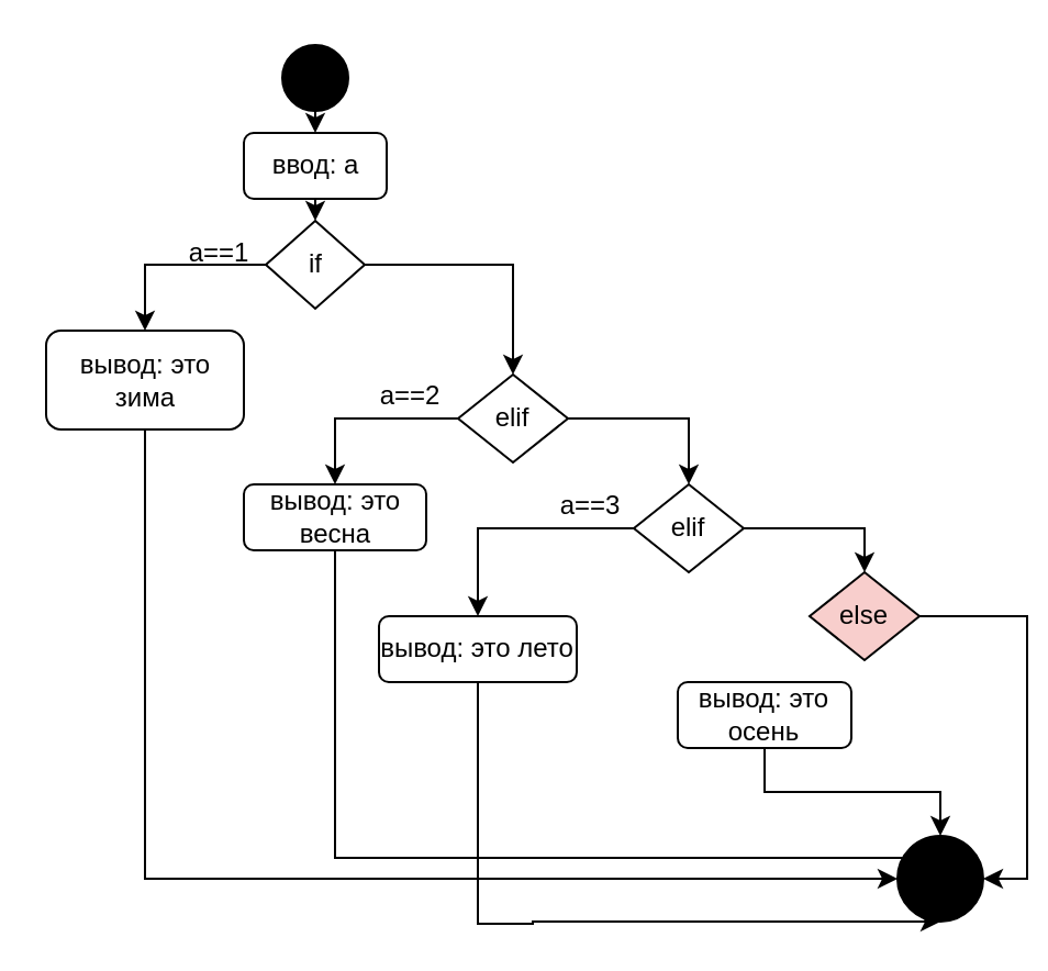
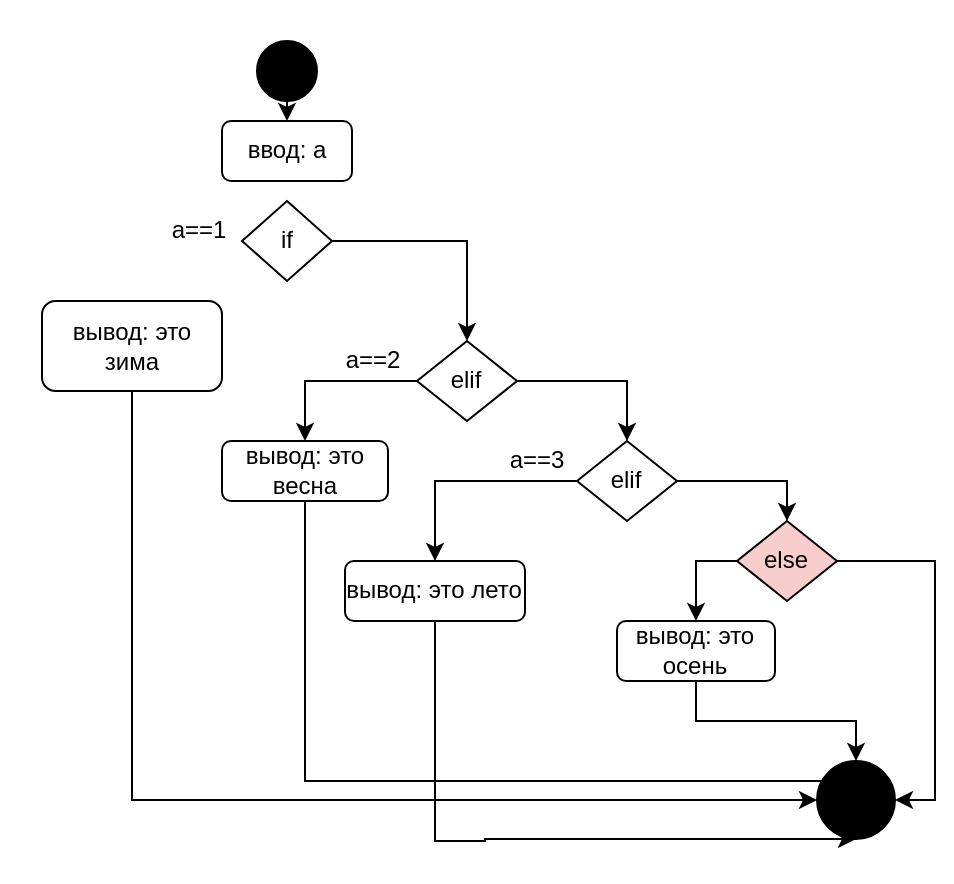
  <mxCell id="0" />
  <mxCell id="1" parent="0" />
  <mxCell id="2" style="edgeStyle=orthogonalEdgeStyle;rounded=0;orthogonalLoop=1;jettySize=auto;html=1;exitX=0.5;exitY=1;exitDx=0;exitDy=0;entryX=0.5;entryY=0;entryDx=0;entryDy=0;" edge="1" parent="1" source="3" target="5"><mxGeometry relative="1" as="geometry" /></mxCell>
  <mxCell id="3" value="" style="ellipse;whiteSpace=wrap;html=1;aspect=fixed;strokeColor=#000000;fillColor=#000000;" vertex="1" parent="1"><mxGeometry x="128" y="20" width="30" height="30" as="geometry" /></mxCell>
- <mxCell id="4" style="edgeStyle=orthogonalEdgeStyle;rounded=0;orthogonalLoop=1;jettySize=auto;html=1;exitX=0.5;exitY=1;exitDx=0;exitDy=0;entryX=0.5;entryY=0;entryDx=0;entryDy=0;" edge="1" parent="1" source="5" target="8"><mxGeometry relative="1" as="geometry" /></mxCell>
  <mxCell id="5" value="ввод: a" style="rounded=1;whiteSpace=wrap;html=1;strokeColor=#000000;fillColor=#FFFFFF;" vertex="1" parent="1"><mxGeometry x="110.5" y="60" width="65" height="30" as="geometry" /></mxCell>
- <mxCell id="6" style="edgeStyle=orthogonalEdgeStyle;rounded=0;orthogonalLoop=1;jettySize=auto;html=1;entryX=0.5;entryY=0;entryDx=0;entryDy=0;" edge="1" parent="1" source="8" target="10"><mxGeometry relative="1" as="geometry" /></mxCell>
  <mxCell id="7" style="edgeStyle=orthogonalEdgeStyle;rounded=0;orthogonalLoop=1;jettySize=auto;html=1;entryX=0.5;entryY=0;entryDx=0;entryDy=0;" edge="1" parent="1" source="8" target="14"><mxGeometry relative="1" as="geometry" /></mxCell>
  <mxCell id="8" value="if" style="rhombus;whiteSpace=wrap;html=1;strokeColor=#000000;fillColor=#FFFFFF;" vertex="1" parent="1"><mxGeometry x="120.5" y="100" width="45" height="40" as="geometry" /></mxCell>
  <mxCell id="9" style="edgeStyle=orthogonalEdgeStyle;rounded=0;orthogonalLoop=1;jettySize=auto;html=1;exitX=0.5;exitY=1;exitDx=0;exitDy=0;entryX=0;entryY=0.5;entryDx=0;entryDy=0;" edge="1" parent="1" source="10" target="29"><mxGeometry relative="1" as="geometry" /></mxCell>
  <mxCell id="10" value="вывод: это зима" style="rounded=1;whiteSpace=wrap;html=1;strokeColor=#000000;fillColor=#FFFFFF;" vertex="1" parent="1"><mxGeometry x="20.5" y="150" width="90" height="45" as="geometry" /></mxCell>
  <mxCell id="11" value="а==1" style="text;html=1;strokeColor=none;fillColor=none;align=center;verticalAlign=middle;whiteSpace=wrap;rounded=0;" vertex="1" parent="1"><mxGeometry x="77.5" y="110" width="43" height="10" as="geometry" /></mxCell>
  <mxCell id="12" style="edgeStyle=orthogonalEdgeStyle;rounded=0;orthogonalLoop=1;jettySize=auto;html=1;entryX=0.5;entryY=0;entryDx=0;entryDy=0;" edge="1" parent="1" source="14" target="16"><mxGeometry relative="1" as="geometry" /></mxCell>
  <mxCell id="13" style="edgeStyle=orthogonalEdgeStyle;rounded=0;orthogonalLoop=1;jettySize=auto;html=1;exitX=1;exitY=0.5;exitDx=0;exitDy=0;entryX=0.5;entryY=0;entryDx=0;entryDy=0;" edge="1" parent="1" source="14" target="20"><mxGeometry relative="1" as="geometry" /></mxCell>
  <mxCell id="14" value="elif" style="rhombus;whiteSpace=wrap;html=1;strokeColor=#000000;fillColor=#FFFFFF;" vertex="1" parent="1"><mxGeometry x="208" y="170" width="50" height="40" as="geometry" /></mxCell>
  <mxCell id="15" style="edgeStyle=orthogonalEdgeStyle;rounded=0;orthogonalLoop=1;jettySize=auto;html=1;exitX=0.5;exitY=1;exitDx=0;exitDy=0;entryX=0;entryY=1;entryDx=0;entryDy=0;" edge="1" parent="1" source="16" target="29"><mxGeometry relative="1" as="geometry"><Array as="points"><mxPoint x="152" y="390" /><mxPoint x="414" y="390" /></Array></mxGeometry></mxCell>
  <mxCell id="16" value="вывод: это весна" style="rounded=1;whiteSpace=wrap;html=1;strokeColor=#000000;fillColor=#FFFFFF;" vertex="1" parent="1"><mxGeometry x="110.5" y="220" width="83" height="30" as="geometry" /></mxCell>
  <mxCell id="17" value="а==2" style="text;html=1;align=center;verticalAlign=middle;resizable=0;points=[];autosize=1;strokeColor=none;fillColor=none;" vertex="1" parent="1"><mxGeometry x="160.5" y="165" width="50" height="30" as="geometry" /></mxCell>
  <mxCell id="18" style="edgeStyle=orthogonalEdgeStyle;rounded=0;orthogonalLoop=1;jettySize=auto;html=1;entryX=0.5;entryY=0;entryDx=0;entryDy=0;" edge="1" parent="1" source="20" target="22"><mxGeometry relative="1" as="geometry" /></mxCell>
  <mxCell id="19" style="edgeStyle=orthogonalEdgeStyle;rounded=0;orthogonalLoop=1;jettySize=auto;html=1;exitX=1;exitY=0.5;exitDx=0;exitDy=0;entryX=0.5;entryY=0;entryDx=0;entryDy=0;" edge="1" parent="1" source="20" target="26"><mxGeometry relative="1" as="geometry" /></mxCell>
  <mxCell id="20" value="elif" style="rhombus;whiteSpace=wrap;html=1;strokeColor=#000000;fillColor=#FFFFFF;" vertex="1" parent="1"><mxGeometry x="288" y="220" width="50" height="40" as="geometry" /></mxCell>
  <mxCell id="21" style="edgeStyle=orthogonalEdgeStyle;rounded=0;orthogonalLoop=1;jettySize=auto;html=1;exitX=0.5;exitY=1;exitDx=0;exitDy=0;entryX=0.5;entryY=1;entryDx=0;entryDy=0;" edge="1" parent="1" source="22" target="29"><mxGeometry relative="1" as="geometry"><Array as="points"><mxPoint x="242" y="420" /></Array></mxGeometry></mxCell>
  <mxCell id="22" value="вывод: это лето" style="rounded=1;whiteSpace=wrap;html=1;strokeColor=#000000;fillColor=#FFFFFF;" vertex="1" parent="1"><mxGeometry x="172" y="280" width="90" height="30" as="geometry" /></mxCell>
  <mxCell id="23" value="а==3" style="text;html=1;align=center;verticalAlign=middle;resizable=0;points=[];autosize=1;strokeColor=none;fillColor=none;" vertex="1" parent="1"><mxGeometry x="243" y="215" width="50" height="30" as="geometry" /></mxCell>
+ <mxCell id="24" style="edgeStyle=orthogonalEdgeStyle;rounded=0;orthogonalLoop=1;jettySize=auto;html=1;exitX=0;exitY=0.5;exitDx=0;exitDy=0;" edge="1" parent="1" source="26" target="28"><mxGeometry relative="1" as="geometry" /></mxCell>
  <mxCell id="25" style="edgeStyle=orthogonalEdgeStyle;rounded=0;orthogonalLoop=1;jettySize=auto;html=1;exitX=1;exitY=0.5;exitDx=0;exitDy=0;entryX=1;entryY=0.5;entryDx=0;entryDy=0;" edge="1" parent="1" source="26" target="29"><mxGeometry relative="1" as="geometry" /></mxCell>
  <mxCell id="26" value="else" style="rhombus;whiteSpace=wrap;html=1;strokeColor=#000000;fillColor=#f8cecc;" vertex="1" parent="1"><mxGeometry x="368" y="260" width="50" height="40" as="geometry" /></mxCell>
  <mxCell id="27" style="edgeStyle=orthogonalEdgeStyle;rounded=0;orthogonalLoop=1;jettySize=auto;html=1;exitX=0.5;exitY=1;exitDx=0;exitDy=0;entryX=0.5;entryY=0;entryDx=0;entryDy=0;" edge="1" parent="1" source="28" target="29"><mxGeometry relative="1" as="geometry" /></mxCell>
  <mxCell id="28" value="вывод: это осень" style="rounded=1;whiteSpace=wrap;html=1;strokeColor=#000000;fillColor=#FFFFFF;" vertex="1" parent="1"><mxGeometry x="308" y="310" width="79" height="30" as="geometry" /></mxCell>
  <mxCell id="29" value="" style="ellipse;whiteSpace=wrap;html=1;aspect=fixed;strokeColor=#000000;fillColor=#000000;" vertex="1" parent="1"><mxGeometry x="408" y="380" width="39" height="39" as="geometry" /></mxCell>
